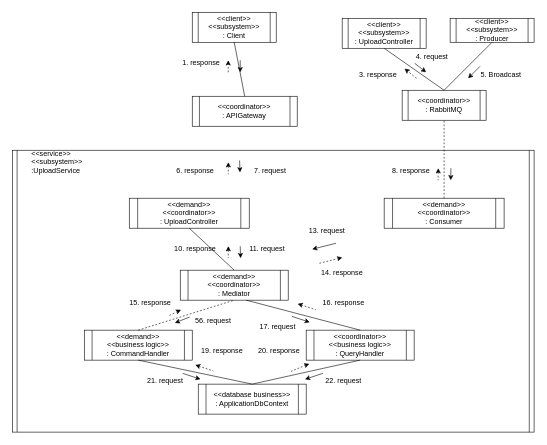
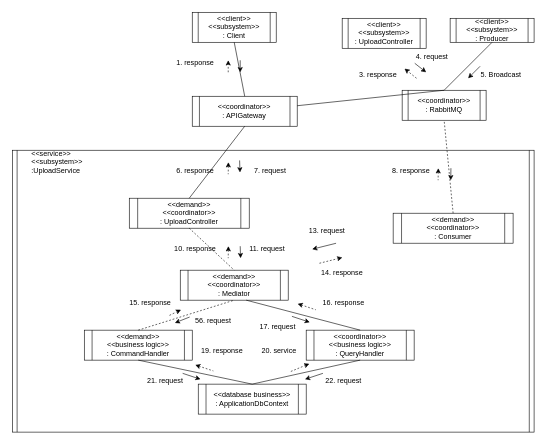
  <mxCell id="0" />
  <mxCell id="1" parent="0" />
  <mxCell id="2" value="" style="shape=process;whiteSpace=wrap;html=1;backgroundOutline=1;size=0.009;" parent="1" vertex="1"><mxGeometry x="20" y="250" width="870" height="470" as="geometry" /></mxCell>
  <mxCell id="3" value="&amp;lt;&amp;lt;service&amp;gt;&amp;gt;&lt;br&gt;&amp;lt;&amp;lt;subsystem&amp;gt;&amp;gt;&lt;br&gt;:UploadService" style="text;html=1;strokeColor=none;fillColor=none;align=left;verticalAlign=middle;whiteSpace=wrap;rounded=0;" parent="1" vertex="1"><mxGeometry x="50" y="250" width="160" height="40" as="geometry" /></mxCell>
  <mxCell id="4" value="&amp;lt;&amp;lt;coordinator&amp;gt;&amp;gt;&lt;br style=&quot;border-color: var(--border-color);&quot;&gt;: APIGateway" style="shape=process;whiteSpace=wrap;html=1;backgroundOutline=1;size=0.071;" parent="1" vertex="1"><mxGeometry x="320" y="160" width="175" height="50" as="geometry" /></mxCell>
  <mxCell id="5" value="&amp;lt;&amp;lt;client&amp;gt;&amp;gt;&lt;br&gt;&amp;lt;&amp;lt;subsystem&amp;gt;&amp;gt;&lt;br style=&quot;border-color: var(--border-color);&quot;&gt;: Client" style="shape=process;whiteSpace=wrap;html=1;backgroundOutline=1;size=0.071;" parent="1" vertex="1"><mxGeometry x="320" width="140" height="50" as="geometry" y="20" /></mxCell>
  <mxCell id="6" value="&amp;lt;&amp;lt;demand&amp;gt;&amp;gt;&lt;br&gt;&amp;lt;&amp;lt;coordinator&amp;gt;&amp;gt;&lt;br style=&quot;border-color: var(--border-color);&quot;&gt;: UploadController" style="shape=process;whiteSpace=wrap;html=1;backgroundOutline=1;size=0.071;" parent="1" vertex="1"><mxGeometry x="215" y="330" width="200" height="50" as="geometry" /></mxCell>
+ <mxCell id="7" value="" style="endArrow=none;html=1;entryX=0.5;entryY=1;entryDx=0;entryDy=0;exitX=0.5;exitY=0;exitDx=0;exitDy=0;" parent="1" source="6" target="4" edge="1"><mxGeometry width="50" height="50" relative="1" as="geometry"><mxPoint x="180" y="330" as="sourcePoint" /><mxPoint x="400" y="220" as="targetPoint" /></mxGeometry></mxCell>
  <mxCell id="8" value="&amp;lt;&amp;lt;demand&amp;gt;&amp;gt;&lt;br&gt;&amp;lt;&amp;lt;coordinator&amp;gt;&amp;gt;&lt;br style=&quot;border-color: var(--border-color);&quot;&gt;: Mediator" style="shape=process;whiteSpace=wrap;html=1;backgroundOutline=1;size=0.071;" parent="1" vertex="1"><mxGeometry x="300" y="450" width="180" height="50" as="geometry" /></mxCell>
- <mxCell id="9" value="" style="endArrow=none;html=1;entryX=0.5;entryY=0;entryDx=0;entryDy=0;exitX=0.5;exitY=1;exitDx=0;exitDy=0;" parent="1" source="6" target="8" edge="1"><mxGeometry width="50" height="50" relative="1" as="geometry"><mxPoint x="180" y="380" as="sourcePoint" /><mxPoint x="420" y="470" as="targetPoint" /></mxGeometry></mxCell>
+ <mxCell id="9" value="" style="endArrow=none;html=1;entryX=0.5;entryY=0;entryDx=0;entryDy=0;exitX=0.5;exitY=1;exitDx=0;exitDy=0;dashed=1;" parent="1" source="6" target="8" edge="1"><mxGeometry width="50" height="50" relative="1" as="geometry"><mxPoint x="180" y="380" as="sourcePoint" /><mxPoint x="420" y="470" as="targetPoint" /></mxGeometry></mxCell>
  <mxCell id="10" value="&amp;lt;&amp;lt;demand&amp;gt;&amp;gt;&lt;br&gt;&amp;lt;&amp;lt;business logic&amp;gt;&amp;gt;&lt;br style=&quot;border-color: var(--border-color);&quot;&gt;: CommandHandler" style="shape=process;whiteSpace=wrap;html=1;backgroundOutline=1;size=0.071;" parent="1" vertex="1"><mxGeometry x="140" y="550" width="180" height="50" as="geometry" /></mxCell>
  <mxCell id="11" value="&amp;lt;&amp;lt;coordinator&amp;gt;&amp;gt;&lt;br&gt;&amp;lt;&amp;lt;business logic&amp;gt;&amp;gt;&lt;br style=&quot;border-color: var(--border-color);&quot;&gt;: QueryHandler" style="shape=process;whiteSpace=wrap;html=1;backgroundOutline=1;size=0.071;" parent="1" vertex="1"><mxGeometry x="510" y="550" width="180" height="50" as="geometry" /></mxCell>
  <mxCell id="12" value="" style="endArrow=none;html=1;entryX=0.5;entryY=1;entryDx=0;entryDy=0;exitX=0.5;exitY=0;exitDx=0;exitDy=0;dashed=1;" parent="1" source="10" target="8" edge="1"><mxGeometry width="50" height="50" relative="1" as="geometry"><mxPoint x="110" y="480" as="sourcePoint" /><mxPoint x="350" y="560" as="targetPoint" /></mxGeometry></mxCell>
  <mxCell id="13" value="" style="endArrow=none;html=1;exitX=0.5;exitY=0;exitDx=0;exitDy=0;" parent="1" source="11" edge="1"><mxGeometry width="50" height="50" relative="1" as="geometry"><mxPoint x="300" y="560" as="sourcePoint" /><mxPoint x="410" y="500" as="targetPoint" /></mxGeometry></mxCell>
  <mxCell id="14" value="&amp;lt;&amp;lt;database business&amp;gt;&amp;gt;&lt;br style=&quot;border-color: var(--border-color);&quot;&gt;: ApplicationDbContext" style="shape=process;whiteSpace=wrap;html=1;backgroundOutline=1;size=0.071;" parent="1" vertex="1"><mxGeometry x="330" y="640" width="180" height="50" as="geometry" /></mxCell>
  <mxCell id="15" value="" style="endArrow=none;html=1;entryX=0.5;entryY=1;entryDx=0;entryDy=0;exitX=0.5;exitY=0;exitDx=0;exitDy=0;" parent="1" source="14" target="10" edge="1"><mxGeometry width="50" height="50" relative="1" as="geometry"><mxPoint x="390" y="650" as="sourcePoint" /><mxPoint x="440" y="600" as="targetPoint" /></mxGeometry></mxCell>
  <mxCell id="16" value="" style="endArrow=none;html=1;entryX=0.5;entryY=0;entryDx=0;entryDy=0;exitX=0.5;exitY=1;exitDx=0;exitDy=0;" parent="1" source="11" target="14" edge="1"><mxGeometry width="50" height="50" relative="1" as="geometry"><mxPoint x="430" y="650" as="sourcePoint" /><mxPoint x="300" y="610" as="targetPoint" /></mxGeometry></mxCell>
  <mxCell id="17" value="" style="endArrow=none;html=1;entryX=0.5;entryY=1;entryDx=0;entryDy=0;exitX=0.5;exitY=0;exitDx=0;exitDy=0;" parent="1" source="4" target="5" edge="1"><mxGeometry width="50" height="50" relative="1" as="geometry"><mxPoint x="270" y="280" as="sourcePoint" /><mxPoint x="320" y="230" as="targetPoint" /></mxGeometry></mxCell>
  <mxCell id="18" value="" style="endArrow=classic;html=1;" parent="1" edge="1"><mxGeometry width="50" height="50" relative="1" as="geometry"><mxPoint x="400" y="100" as="sourcePoint" /><mxPoint x="400" y="120" as="targetPoint" /></mxGeometry></mxCell>
  <mxCell id="19" value="" style="endArrow=classic;html=1;dashed=1;" parent="1" edge="1"><mxGeometry width="50" height="50" relative="1" as="geometry"><mxPoint x="380" y="120" as="sourcePoint" /><mxPoint x="380" y="100" as="targetPoint" /></mxGeometry></mxCell>
- <mxCell id="20" value="1. response" style="text;html=1;strokeColor=none;fillColor=none;align=center;verticalAlign=middle;whiteSpace=wrap;rounded=0;" parent="1" vertex="1"><mxGeometry x="300" y="90" width="70" height="30" as="geometry" /></mxCell>
+ <mxCell id="20" value="1. response" style="text;html=1;strokeColor=none;fillColor=none;align=center;verticalAlign=middle;whiteSpace=wrap;rounded=0;" parent="1" vertex="1"><mxGeometry x="290" y="90" width="70" height="30" as="geometry" /></mxCell>
  <mxCell id="21" value="" style="endArrow=classic;html=1;entryX=0.526;entryY=0;entryDx=0;entryDy=0;entryPerimeter=0;" parent="1" edge="1"><mxGeometry width="50" height="50" relative="1" as="geometry"><mxPoint x="399" y="267" as="sourcePoint" /><mxPoint x="399.62" y="287" as="targetPoint" /></mxGeometry></mxCell>
  <mxCell id="22" value="" style="endArrow=classic;html=1;exitX=0.356;exitY=0.596;exitDx=0;exitDy=0;exitPerimeter=0;entryX=0.602;entryY=0.383;entryDx=0;entryDy=0;entryPerimeter=0;" parent="1" edge="1"><mxGeometry width="50" height="50" relative="1" as="geometry"><mxPoint x="315.72" y="528.12" as="sourcePoint" /><mxPoint x="291.04" y="537.87" as="targetPoint" /></mxGeometry></mxCell>
  <mxCell id="23" value="" style="endArrow=classic;html=1;entryX=0.477;entryY=0.404;entryDx=0;entryDy=0;entryPerimeter=0;" parent="1" edge="1"><mxGeometry width="50" height="50" relative="1" as="geometry"><mxPoint x="486.24" y="527" as="sourcePoint" /><mxPoint x="516" y="536.88" as="targetPoint" /></mxGeometry></mxCell>
  <mxCell id="24" value="" style="endArrow=classic;html=1;entryX=0.477;entryY=0.404;entryDx=0;entryDy=0;entryPerimeter=0;" parent="1" edge="1"><mxGeometry width="50" height="50" relative="1" as="geometry"><mxPoint x="304" y="622" as="sourcePoint" /><mxPoint x="333.76" y="631.88" as="targetPoint" /></mxGeometry></mxCell>
  <mxCell id="25" value="" style="endArrow=classic;html=1;exitX=0.636;exitY=0.362;exitDx=0;exitDy=0;exitPerimeter=0;entryX=0.602;entryY=0.383;entryDx=0;entryDy=0;entryPerimeter=0;" parent="1" edge="1"><mxGeometry width="50" height="50" relative="1" as="geometry"><mxPoint x="537.92" y="622" as="sourcePoint" /><mxPoint x="508" y="631.87" as="targetPoint" /></mxGeometry></mxCell>
  <mxCell id="26" value="" style="endArrow=classic;html=1;entryX=0.526;entryY=0;entryDx=0;entryDy=0;entryPerimeter=0;" parent="1" edge="1"><mxGeometry width="50" height="50" relative="1" as="geometry"><mxPoint x="400" y="410" as="sourcePoint" /><mxPoint x="400.62" y="430" as="targetPoint" /></mxGeometry></mxCell>
  <mxCell id="27" value="&amp;lt;&amp;lt;client&amp;gt;&amp;gt;&lt;br&gt;&amp;lt;&amp;lt;subsystem&amp;gt;&amp;gt;&lt;br style=&quot;border-color: var(--border-color);&quot;&gt;: UploadController" style="shape=process;whiteSpace=wrap;html=1;backgroundOutline=1;size=0.071;" parent="1" vertex="1"><mxGeometry x="570" y="30" width="140" height="50" as="geometry" /></mxCell>
  <mxCell id="28" value="&amp;lt;&amp;lt;client&amp;gt;&amp;gt;&lt;br&gt;&amp;lt;&amp;lt;subsystem&amp;gt;&amp;gt;&lt;br style=&quot;border-color: var(--border-color);&quot;&gt;: Producer" style="shape=process;whiteSpace=wrap;html=1;backgroundOutline=1;size=0.071;" parent="1" vertex="1"><mxGeometry x="750" y="30" width="140" height="40" as="geometry" /></mxCell>
  <mxCell id="29" value="&amp;lt;&amp;lt;coordinator&amp;gt;&amp;gt;&lt;br style=&quot;border-color: var(--border-color);&quot;&gt;: RabbitMQ" style="shape=process;whiteSpace=wrap;html=1;backgroundOutline=1;size=0.071;" parent="1" vertex="1"><mxGeometry x="670" y="150" width="140" height="50" as="geometry" /></mxCell>
- <mxCell id="30" value="" style="endArrow=none;html=1;entryX=0.5;entryY=1;entryDx=0;entryDy=0;exitX=0.5;exitY=0;exitDx=0;exitDy=0;" parent="1" source="29" target="27" edge="1"><mxGeometry width="50" height="50" relative="1" as="geometry"><mxPoint x="680" y="170" as="sourcePoint" /><mxPoint x="680" y="80" as="targetPoint" /></mxGeometry></mxCell>
+ <mxCell id="30" value="" style="endArrow=none;html=1;exitX=0.5;exitY=0;exitDx=0;exitDy=0;" parent="1" source="29" target="4" edge="1"><mxGeometry width="50" height="50" relative="1" as="geometry"><mxPoint x="680" y="170" as="sourcePoint" /><mxPoint x="680" y="80" as="targetPoint" /></mxGeometry></mxCell>
  <mxCell id="31" value="" style="endArrow=none;html=1;entryX=0.5;entryY=1;entryDx=0;entryDy=0;exitX=0.5;exitY=0;exitDx=0;exitDy=0;" parent="1" source="29" target="28" edge="1"><mxGeometry width="50" height="50" relative="1" as="geometry"><mxPoint x="750" y="160" as="sourcePoint" /><mxPoint x="650" y="90" as="targetPoint" /></mxGeometry></mxCell>
  <mxCell id="32" value="" style="endArrow=classic;html=1;" parent="1" edge="1"><mxGeometry width="50" height="50" relative="1" as="geometry"><mxPoint x="691" y="105" as="sourcePoint" /><mxPoint x="710" y="120" as="targetPoint" /></mxGeometry></mxCell>
  <mxCell id="33" value="" style="endArrow=classic;html=1;dashed=1;" parent="1" edge="1"><mxGeometry width="50" height="50" relative="1" as="geometry"><mxPoint x="694" y="130" as="sourcePoint" /><mxPoint x="674" y="114" as="targetPoint" /></mxGeometry></mxCell>
  <mxCell id="34" value="4. request" style="text;html=1;strokeColor=none;fillColor=none;align=center;verticalAlign=middle;whiteSpace=wrap;rounded=0;" parent="1" vertex="1"><mxGeometry x="690" y="80" width="60" height="30" as="geometry" /></mxCell>
  <mxCell id="35" value="3. response" style="text;html=1;strokeColor=none;fillColor=none;align=center;verticalAlign=middle;whiteSpace=wrap;rounded=0;" parent="1" vertex="1"><mxGeometry x="590" y="110" width="80" height="30" as="geometry" /></mxCell>
  <mxCell id="36" value="" style="endArrow=classic;html=1;" parent="1" edge="1"><mxGeometry width="50" height="50" relative="1" as="geometry"><mxPoint x="800" y="110" as="sourcePoint" /><mxPoint x="780" y="130" as="targetPoint" /></mxGeometry></mxCell>
  <mxCell id="37" value="5. Broadcast" style="text;html=1;strokeColor=none;fillColor=none;align=center;verticalAlign=middle;whiteSpace=wrap;rounded=0;" parent="1" vertex="1"><mxGeometry x="800" y="110" width="70" height="30" as="geometry" /></mxCell>
- <mxCell id="38" value="&amp;lt;&amp;lt;demand&amp;gt;&amp;gt;&lt;br&gt;&amp;lt;&amp;lt;coordinator&amp;gt;&amp;gt;&lt;br style=&quot;border-color: var(--border-color);&quot;&gt;: Consumer" style="shape=process;whiteSpace=wrap;html=1;backgroundOutline=1;size=0.071;" parent="1" vertex="1"><mxGeometry x="640" y="330" width="200" height="50" as="geometry" /></mxCell>
+ <mxCell id="38" value="&amp;lt;&amp;lt;demand&amp;gt;&amp;gt;&lt;br&gt;&amp;lt;&amp;lt;coordinator&amp;gt;&amp;gt;&lt;br style=&quot;border-color: var(--border-color);&quot;&gt;: Consumer" style="shape=process;whiteSpace=wrap;html=1;backgroundOutline=1;size=0.071;" parent="1" vertex="1"><mxGeometry x="655" y="355" width="200" height="50" as="geometry" /></mxCell>
  <mxCell id="39" value="" style="endArrow=none;html=1;entryX=0.5;entryY=1;entryDx=0;entryDy=0;exitX=0.5;exitY=0;exitDx=0;exitDy=0;dashed=1;" parent="1" source="38" target="29" edge="1"><mxGeometry width="50" height="50" relative="1" as="geometry"><mxPoint x="700" y="270" as="sourcePoint" /><mxPoint x="600" y="200" as="targetPoint" /></mxGeometry></mxCell>
  <mxCell id="40" value="" style="endArrow=classic;html=1;exitX=0.828;exitY=0.085;exitDx=0;exitDy=0;exitPerimeter=0;" parent="1" edge="1"><mxGeometry width="50" height="50" relative="1" as="geometry"><mxPoint x="751.36" y="279.95" as="sourcePoint" /><mxPoint x="751" y="300" as="targetPoint" /></mxGeometry></mxCell>
  <mxCell id="41" value="" style="endArrow=classic;html=1;exitX=0.609;exitY=0.362;exitDx=0;exitDy=0;exitPerimeter=0;" parent="1" edge="1"><mxGeometry width="50" height="50" relative="1" as="geometry"><mxPoint x="559.83" y="405.14" as="sourcePoint" /><mxPoint x="520" y="415.05" as="targetPoint" /></mxGeometry></mxCell>
  <mxCell id="42" value="" style="endArrow=none;html=1;exitX=0.727;exitY=0.106;exitDx=0;exitDy=0;exitPerimeter=0;startArrow=classic;startFill=1;endFill=0;dashed=1;entryX=0.379;entryY=0;entryDx=0;entryDy=0;entryPerimeter=0;" edge="1" parent="1"><mxGeometry width="50" height="50" relative="1" as="geometry"><mxPoint x="380.27" y="270" as="sourcePoint" /><mxPoint x="380" y="290" as="targetPoint" /></mxGeometry></mxCell>
  <mxCell id="43" value="" style="endArrow=none;html=1;exitX=0.727;exitY=0.106;exitDx=0;exitDy=0;exitPerimeter=0;startArrow=classic;startFill=1;endFill=0;dashed=1;entryX=0.379;entryY=0;entryDx=0;entryDy=0;entryPerimeter=0;" edge="1" parent="1"><mxGeometry width="50" height="50" relative="1" as="geometry"><mxPoint x="380.27" y="410" as="sourcePoint" /><mxPoint x="380" y="430" as="targetPoint" /></mxGeometry></mxCell>
  <mxCell id="44" value="" style="endArrow=none;html=1;exitX=0.727;exitY=0.106;exitDx=0;exitDy=0;exitPerimeter=0;startArrow=classic;startFill=1;endFill=0;dashed=1;entryX=0.356;entryY=0.617;entryDx=0;entryDy=0;entryPerimeter=0;" edge="1" parent="1"><mxGeometry width="50" height="50" relative="1" as="geometry"><mxPoint x="301.27" y="516" as="sourcePoint" /><mxPoint x="280.72" y="525.99" as="targetPoint" /></mxGeometry></mxCell>
  <mxCell id="45" value="" style="endArrow=none;html=1;exitX=0.494;exitY=0.617;exitDx=0;exitDy=0;exitPerimeter=0;startArrow=classic;startFill=1;endFill=0;dashed=1;" edge="1" parent="1"><mxGeometry width="50" height="50" relative="1" as="geometry"><mxPoint x="495.78" y="505.99" as="sourcePoint" /><mxPoint x="526" y="516" as="targetPoint" /></mxGeometry></mxCell>
  <mxCell id="46" value="" style="endArrow=none;html=1;exitX=0.494;exitY=0.617;exitDx=0;exitDy=0;exitPerimeter=0;startArrow=classic;startFill=1;endFill=0;dashed=1;" edge="1" parent="1"><mxGeometry width="50" height="50" relative="1" as="geometry"><mxPoint x="325" y="608" as="sourcePoint" /><mxPoint x="355.22" y="618.01" as="targetPoint" /></mxGeometry></mxCell>
  <mxCell id="47" value="" style="endArrow=none;html=1;exitX=0.621;exitY=0.404;exitDx=0;exitDy=0;exitPerimeter=0;startArrow=classic;startFill=1;endFill=0;dashed=1;entryX=0.356;entryY=0.617;entryDx=0;entryDy=0;entryPerimeter=0;" edge="1" parent="1"><mxGeometry width="50" height="50" relative="1" as="geometry"><mxPoint x="570.27" y="428.88" as="sourcePoint" /><mxPoint x="530" y="438.99" as="targetPoint" /></mxGeometry></mxCell>
  <mxCell id="48" value="" style="endArrow=none;html=1;exitX=0.727;exitY=0.106;exitDx=0;exitDy=0;exitPerimeter=0;startArrow=classic;startFill=1;endFill=0;dashed=1;entryX=0.379;entryY=0;entryDx=0;entryDy=0;entryPerimeter=0;" edge="1" parent="1"><mxGeometry width="50" height="50" relative="1" as="geometry"><mxPoint x="730.27" y="280" as="sourcePoint" /><mxPoint x="730" y="300" as="targetPoint" /></mxGeometry></mxCell>
  <mxCell id="49" value="7. request" style="text;html=1;strokeColor=none;fillColor=none;align=center;verticalAlign=middle;whiteSpace=wrap;rounded=0;" vertex="1" parent="1"><mxGeometry x="420" y="270" width="60" height="30" as="geometry" /></mxCell>
  <mxCell id="50" value="6. response" style="text;html=1;strokeColor=none;fillColor=none;align=center;verticalAlign=middle;whiteSpace=wrap;rounded=0;" vertex="1" parent="1"><mxGeometry x="290" y="270" width="70" height="30" as="geometry" /></mxCell>
  <mxCell id="51" value="10. response" style="text;html=1;strokeColor=none;fillColor=none;align=center;verticalAlign=middle;whiteSpace=wrap;rounded=0;" vertex="1" parent="1"><mxGeometry x="280" y="400" width="90" height="30" as="geometry" /></mxCell>
  <mxCell id="52" value="11. request" style="text;html=1;strokeColor=none;fillColor=none;align=center;verticalAlign=middle;whiteSpace=wrap;rounded=0;" vertex="1" parent="1"><mxGeometry x="410" y="400" width="70" height="30" as="geometry" /></mxCell>
  <mxCell id="53" value="15. response" style="text;html=1;strokeColor=none;fillColor=none;align=center;verticalAlign=middle;whiteSpace=wrap;rounded=0;" vertex="1" parent="1"><mxGeometry x="210" y="490" width="80" height="30" as="geometry" /></mxCell>
  <mxCell id="54" value="56. request" style="text;html=1;strokeColor=none;fillColor=none;align=center;verticalAlign=middle;whiteSpace=wrap;rounded=0;" vertex="1" parent="1"><mxGeometry x="320" y="520" width="70" height="30" as="geometry" /></mxCell>
  <mxCell id="55" value="16. response" style="text;html=1;strokeColor=none;fillColor=none;align=center;verticalAlign=middle;whiteSpace=wrap;rounded=0;" vertex="1" parent="1"><mxGeometry x="535" y="490" width="75" height="30" as="geometry" /></mxCell>
  <mxCell id="56" value="17. request" style="text;html=1;strokeColor=none;fillColor=none;align=center;verticalAlign=middle;whiteSpace=wrap;rounded=0;" vertex="1" parent="1"><mxGeometry x="430" y="530" width="65" height="30" as="geometry" /></mxCell>
  <mxCell id="57" value="" style="endArrow=none;html=1;exitX=0.552;exitY=0.766;exitDx=0;exitDy=0;exitPerimeter=0;startArrow=classic;startFill=1;endFill=0;dashed=1;entryX=0.356;entryY=0.617;entryDx=0;entryDy=0;entryPerimeter=0;" edge="1" parent="1"><mxGeometry width="50" height="50" relative="1" as="geometry"><mxPoint x="515.24" y="606.02" as="sourcePoint" /><mxPoint x="481.72" y="619.99" as="targetPoint" /></mxGeometry></mxCell>
  <mxCell id="58" value="19. response" style="text;html=1;strokeColor=none;fillColor=none;align=center;verticalAlign=middle;whiteSpace=wrap;rounded=0;" vertex="1" parent="1"><mxGeometry x="330" y="570" width="80" height="30" as="geometry" /></mxCell>
  <mxCell id="59" value="21. request" style="text;html=1;strokeColor=none;fillColor=none;align=center;verticalAlign=middle;whiteSpace=wrap;rounded=0;" vertex="1" parent="1"><mxGeometry x="240" y="620" width="70" height="30" as="geometry" /></mxCell>
  <mxCell id="60" value="22. request" style="text;html=1;strokeColor=none;fillColor=none;align=center;verticalAlign=middle;whiteSpace=wrap;rounded=0;" vertex="1" parent="1"><mxGeometry x="535" y="620" width="75" height="30" as="geometry" /></mxCell>
- <mxCell id="61" value="20. response" style="text;html=1;strokeColor=none;fillColor=none;align=center;verticalAlign=middle;whiteSpace=wrap;rounded=0;" vertex="1" parent="1"><mxGeometry x="425" y="570" width="80" height="30" as="geometry" /></mxCell>
+ <mxCell id="61" value="20. service" style="text;html=1;strokeColor=none;fillColor=none;align=center;verticalAlign=middle;whiteSpace=wrap;rounded=0;" vertex="1" parent="1"><mxGeometry x="425" y="570" width="80" height="30" as="geometry" /></mxCell>
  <mxCell id="62" value="13. request" style="text;html=1;strokeColor=none;fillColor=none;align=center;verticalAlign=middle;whiteSpace=wrap;rounded=0;" vertex="1" parent="1"><mxGeometry x="510" y="370" width="70" height="30" as="geometry" /></mxCell>
  <mxCell id="63" value="14. response" style="text;html=1;strokeColor=none;fillColor=none;align=center;verticalAlign=middle;whiteSpace=wrap;rounded=0;" vertex="1" parent="1"><mxGeometry x="530" y="440" width="80" height="30" as="geometry" /></mxCell>
  <mxCell id="64" value="8. response" style="text;html=1;strokeColor=none;fillColor=none;align=center;verticalAlign=middle;whiteSpace=wrap;rounded=0;" vertex="1" parent="1"><mxGeometry x="650" y="270" width="70" height="30" as="geometry" /></mxCell>
